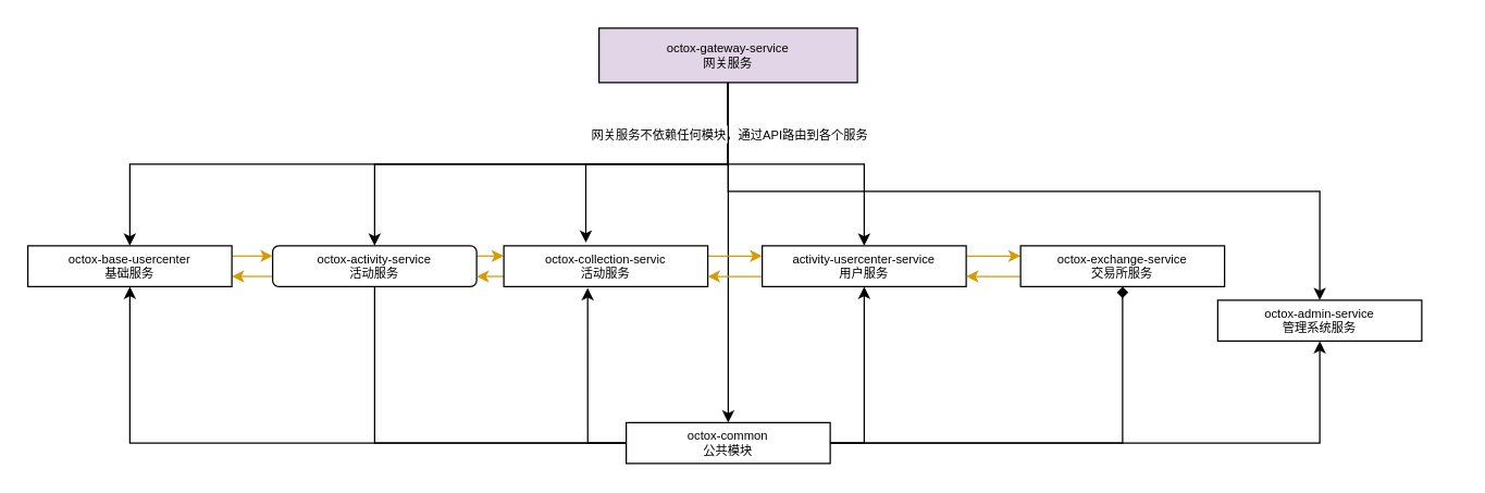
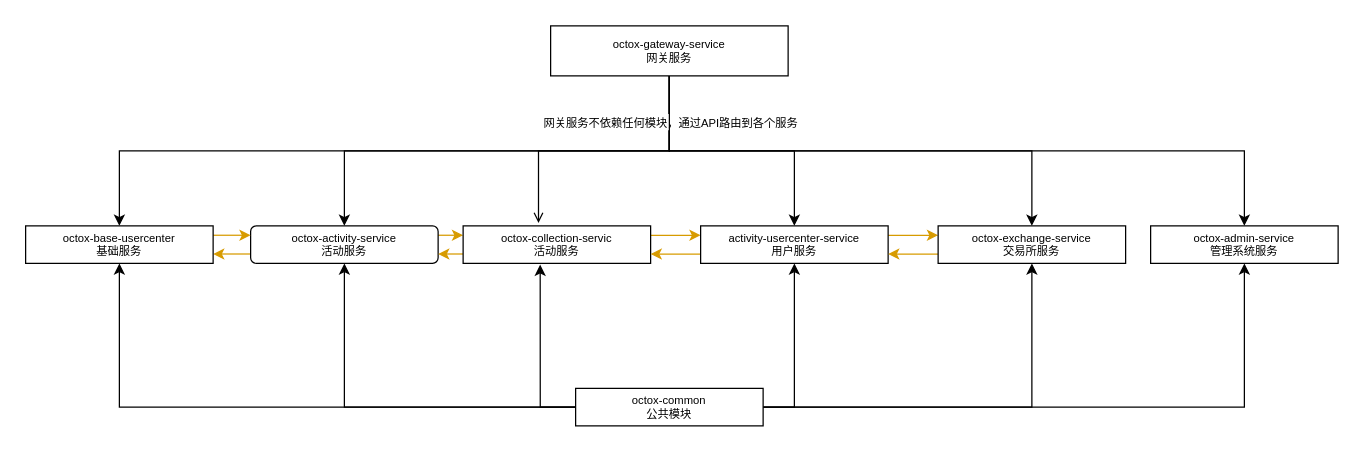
  <mxCell id="0" />
  <mxCell id="1" parent="0" />
  <mxCell id="2" style="edgeStyle=orthogonalEdgeStyle;rounded=0;orthogonalLoop=1;jettySize=auto;html=1;exitX=0.5;exitY=1;exitDx=0;exitDy=0;entryX=0.5;entryY=0;entryDx=0;entryDy=0;" parent="1" source="8" target="21" edge="1"><mxGeometry relative="1" as="geometry" /></mxCell>
  <mxCell id="3" style="edgeStyle=orthogonalEdgeStyle;rounded=0;orthogonalLoop=1;jettySize=auto;html=1;exitX=0.5;exitY=1;exitDx=0;exitDy=0;entryX=0.5;entryY=0;entryDx=0;entryDy=0;" parent="1" source="8" target="11" edge="1"><mxGeometry relative="1" as="geometry" /></mxCell>
  <mxCell id="4" style="edgeStyle=orthogonalEdgeStyle;rounded=0;orthogonalLoop=1;jettySize=auto;html=1;exitX=0.5;exitY=1;exitDx=0;exitDy=0;entryX=0.5;entryY=0;entryDx=0;entryDy=0;" parent="1" source="8" target="17" edge="1"><mxGeometry relative="1" as="geometry" /></mxCell>
- <mxCell id="5" style="edgeStyle=orthogonalEdgeStyle;rounded=0;orthogonalLoop=1;jettySize=auto;html=1;exitX=0.5;exitY=1;exitDx=0;exitDy=0;" parent="1" source="8" target="29" edge="1"><mxGeometry relative="1" as="geometry" /></mxCell>
+ <mxCell id="5" style="edgeStyle=orthogonalEdgeStyle;rounded=0;orthogonalLoop=1;jettySize=auto;html=1;exitX=0.5;exitY=1;exitDx=0;exitDy=0;entryX=0.5;entryY=0;entryDx=0;entryDy=0;" parent="1" source="8" target="19" edge="1"><mxGeometry relative="1" as="geometry" /></mxCell>
  <mxCell id="6" style="edgeStyle=orthogonalEdgeStyle;rounded=0;orthogonalLoop=1;jettySize=auto;html=1;exitX=0.5;exitY=1;exitDx=0;exitDy=0;entryX=0.5;entryY=0;entryDx=0;entryDy=0;" parent="1" source="8" target="22" edge="1"><mxGeometry relative="1" as="geometry" /></mxCell>
  <mxCell id="7" value="&lt;font style=&quot;font-size: 9px;&quot;&gt;网关服务不依赖任何模块，通过API路由到各个服务&lt;/font&gt;" style="edgeLabel;html=1;align=center;verticalAlign=middle;resizable=0;points=[];" parent="6" vertex="1" connectable="0"><mxGeometry x="-0.875" relative="1" as="geometry"><mxPoint as="offset" /></mxGeometry></mxCell>
- <mxCell id="8" value="octox-gateway-service&lt;br&gt;网关服务" style="html=1;whiteSpace=wrap;fontSize=9;fillColor=#e1d5e7;" parent="1" vertex="1"><mxGeometry x="440" y="20" width="190" height="40" as="geometry" /></mxCell>
+ <mxCell id="8" value="octox-gateway-service&lt;br&gt;网关服务" style="html=1;whiteSpace=wrap;fontSize=9;" parent="1" vertex="1"><mxGeometry x="440" y="20" width="190" height="40" as="geometry" /></mxCell>
  <mxCell id="9" style="edgeStyle=orthogonalEdgeStyle;rounded=0;orthogonalLoop=1;jettySize=auto;html=1;exitX=0;exitY=0.75;exitDx=0;exitDy=0;entryX=1;entryY=0.75;entryDx=0;entryDy=0;strokeColor=#d79b00;fillColor=#ffe6cc;" parent="1" source="11" target="21" edge="1"><mxGeometry relative="1" as="geometry" /></mxCell>
  <mxCell id="10" style="edgeStyle=orthogonalEdgeStyle;rounded=0;orthogonalLoop=1;jettySize=auto;html=1;exitX=1;exitY=0.25;exitDx=0;exitDy=0;entryX=0;entryY=0.25;entryDx=0;entryDy=0;fillColor=#ffe6cc;strokeColor=#d79b00;" parent="1" source="11" target="14" edge="1"><mxGeometry relative="1" as="geometry" /></mxCell>
  <mxCell id="11" value="octox-activity-service&lt;br&gt;活动服务" style="html=1;whiteSpace=wrap;fontSize=9;rounded=1;" parent="1" vertex="1"><mxGeometry x="200" y="180" width="150" height="30" as="geometry" /></mxCell>
  <mxCell id="12" style="edgeStyle=orthogonalEdgeStyle;rounded=0;orthogonalLoop=1;jettySize=auto;html=1;exitX=0;exitY=0.75;exitDx=0;exitDy=0;entryX=1;entryY=0.75;entryDx=0;entryDy=0;fillColor=#ffe6cc;strokeColor=#d79b00;" parent="1" source="14" target="11" edge="1"><mxGeometry relative="1" as="geometry" /></mxCell>
  <mxCell id="13" style="edgeStyle=orthogonalEdgeStyle;rounded=0;orthogonalLoop=1;jettySize=auto;html=1;exitX=1;exitY=0.25;exitDx=0;exitDy=0;entryX=0;entryY=0.25;entryDx=0;entryDy=0;fillColor=#ffe6cc;strokeColor=#d79b00;" parent="1" source="14" target="17" edge="1"><mxGeometry relative="1" as="geometry" /></mxCell>
  <mxCell id="14" value="octox-collection-servic&lt;br&gt;活动服务" style="html=1;whiteSpace=wrap;fontSize=9;" parent="1" vertex="1"><mxGeometry x="370" y="180" width="150" height="30" as="geometry" /></mxCell>
  <mxCell id="15" style="edgeStyle=orthogonalEdgeStyle;rounded=0;orthogonalLoop=1;jettySize=auto;html=1;exitX=0;exitY=0.75;exitDx=0;exitDy=0;entryX=1;entryY=0.75;entryDx=0;entryDy=0;fillColor=#ffe6cc;strokeColor=#d79b00;" parent="1" source="17" target="14" edge="1"><mxGeometry relative="1" as="geometry" /></mxCell>
  <mxCell id="16" style="edgeStyle=orthogonalEdgeStyle;rounded=0;orthogonalLoop=1;jettySize=auto;html=1;exitX=1;exitY=0.25;exitDx=0;exitDy=0;entryX=0;entryY=0.25;entryDx=0;entryDy=0;fillColor=#ffe6cc;strokeColor=#d79b00;" parent="1" source="17" target="19" edge="1"><mxGeometry relative="1" as="geometry" /></mxCell>
  <mxCell id="17" value="activity-usercenter-service&lt;br&gt;用户&lt;span style=&quot;background-color: transparent; color: light-dark(rgb(0, 0, 0), rgb(255, 255, 255));&quot;&gt;服务&lt;/span&gt;" style="html=1;whiteSpace=wrap;fontSize=9;" parent="1" vertex="1"><mxGeometry x="560" y="180" width="150" height="30" as="geometry" /></mxCell>
  <mxCell id="18" style="edgeStyle=orthogonalEdgeStyle;rounded=0;orthogonalLoop=1;jettySize=auto;html=1;exitX=0;exitY=0.75;exitDx=0;exitDy=0;entryX=1;entryY=0.75;entryDx=0;entryDy=0;fillColor=#ffe6cc;strokeColor=#d79b00;" parent="1" source="19" target="17" edge="1"><mxGeometry relative="1" as="geometry" /></mxCell>
  <mxCell id="19" value="octox-exchange-service&lt;br&gt;交易所服务" style="html=1;whiteSpace=wrap;fontSize=9;" parent="1" vertex="1"><mxGeometry x="750" y="180" width="150" height="30" as="geometry" /></mxCell>
  <mxCell id="20" style="edgeStyle=orthogonalEdgeStyle;rounded=0;orthogonalLoop=1;jettySize=auto;html=1;exitX=1;exitY=0.25;exitDx=0;exitDy=0;entryX=0;entryY=0.25;entryDx=0;entryDy=0;fontColor=#66FF66;fillColor=#ffe6cc;strokeColor=#d79b00;" parent="1" source="21" target="11" edge="1"><mxGeometry relative="1" as="geometry" /></mxCell>
  <mxCell id="21" value="octox-base-usercenter&lt;br&gt;基础服务" style="html=1;whiteSpace=wrap;fontSize=9;" parent="1" vertex="1"><mxGeometry x="20" y="180" width="150" height="30" as="geometry" /></mxCell>
- <mxCell id="22" value="octox-admin-service&lt;br&gt;管理系统服务" style="html=1;whiteSpace=wrap;fontSize=9;" parent="1" vertex="1"><mxGeometry x="895" y="220" width="150" height="30" as="geometry" /></mxCell>
+ <mxCell id="22" value="octox-admin-service&lt;br&gt;管理系统服务" style="html=1;whiteSpace=wrap;fontSize=9;" parent="1" vertex="1"><mxGeometry x="920" y="180" width="150" height="30" as="geometry" /></mxCell>
  <mxCell id="23" style="edgeStyle=orthogonalEdgeStyle;rounded=0;orthogonalLoop=1;jettySize=auto;html=1;exitX=0;exitY=0.5;exitDx=0;exitDy=0;entryX=0.5;entryY=1;entryDx=0;entryDy=0;" parent="1" source="29" target="21" edge="1"><mxGeometry relative="1" as="geometry" /></mxCell>
- <mxCell id="24" style="edgeStyle=orthogonalEdgeStyle;rounded=0;orthogonalLoop=1;jettySize=auto;html=1;exitX=0;exitY=0.5;exitDx=0;exitDy=0;entryX=0.5;entryY=1;entryDx=0;entryDy=0;endArrow=none;" parent="1" source="29" target="11" edge="1"><mxGeometry relative="1" as="geometry" /></mxCell>
+ <mxCell id="24" style="edgeStyle=orthogonalEdgeStyle;rounded=0;orthogonalLoop=1;jettySize=auto;html=1;exitX=0;exitY=0.5;exitDx=0;exitDy=0;entryX=0.5;entryY=1;entryDx=0;entryDy=0;" parent="1" source="29" target="11" edge="1"><mxGeometry relative="1" as="geometry" /></mxCell>
  <mxCell id="25" style="edgeStyle=orthogonalEdgeStyle;rounded=0;orthogonalLoop=1;jettySize=auto;html=1;exitX=0;exitY=0.5;exitDx=0;exitDy=0;entryX=0.411;entryY=1.033;entryDx=0;entryDy=0;entryPerimeter=0;" parent="1" source="29" target="14" edge="1"><mxGeometry relative="1" as="geometry" /></mxCell>
  <mxCell id="26" style="edgeStyle=orthogonalEdgeStyle;rounded=0;orthogonalLoop=1;jettySize=auto;html=1;exitX=1;exitY=0.5;exitDx=0;exitDy=0;entryX=0.5;entryY=1;entryDx=0;entryDy=0;" parent="1" source="29" target="17" edge="1"><mxGeometry relative="1" as="geometry" /></mxCell>
- <mxCell id="27" style="edgeStyle=orthogonalEdgeStyle;rounded=0;orthogonalLoop=1;jettySize=auto;html=1;exitX=1;exitY=0.5;exitDx=0;exitDy=0;entryX=0.5;entryY=1;entryDx=0;entryDy=0;endArrow=diamond;" parent="1" source="29" target="19" edge="1"><mxGeometry relative="1" as="geometry" /></mxCell>
+ <mxCell id="27" style="edgeStyle=orthogonalEdgeStyle;rounded=0;orthogonalLoop=1;jettySize=auto;html=1;exitX=1;exitY=0.5;exitDx=0;exitDy=0;entryX=0.5;entryY=1;entryDx=0;entryDy=0;" parent="1" source="29" target="19" edge="1"><mxGeometry relative="1" as="geometry" /></mxCell>
  <mxCell id="28" style="edgeStyle=orthogonalEdgeStyle;rounded=0;orthogonalLoop=1;jettySize=auto;html=1;exitX=1;exitY=0.5;exitDx=0;exitDy=0;entryX=0.5;entryY=1;entryDx=0;entryDy=0;" parent="1" source="29" target="22" edge="1"><mxGeometry relative="1" as="geometry" /></mxCell>
  <mxCell id="29" value="octox-common&lt;br&gt;公共&lt;span style=&quot;background-color: transparent; color: light-dark(rgb(0, 0, 0), rgb(255, 255, 255));&quot;&gt;模块&lt;/span&gt;" style="html=1;whiteSpace=wrap;fontSize=9;" parent="1" vertex="1"><mxGeometry x="460" y="310" width="150" height="30" as="geometry" /></mxCell>
- <mxCell id="30" style="edgeStyle=orthogonalEdgeStyle;rounded=0;orthogonalLoop=1;jettySize=auto;html=1;exitX=0.5;exitY=1;exitDx=0;exitDy=0;entryX=0.402;entryY=-0.078;entryDx=0;entryDy=0;entryPerimeter=0;" parent="1" source="8" target="14" edge="1"><mxGeometry relative="1" as="geometry" /></mxCell>
+ <mxCell id="30" style="edgeStyle=orthogonalEdgeStyle;rounded=0;orthogonalLoop=1;jettySize=auto;html=1;exitX=0.5;exitY=1;exitDx=0;exitDy=0;entryX=0.402;entryY=-0.078;entryDx=0;entryDy=0;entryPerimeter=0;endArrow=open;" parent="1" source="8" target="14" edge="1"><mxGeometry relative="1" as="geometry" /></mxCell>
